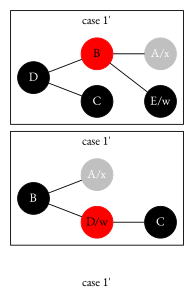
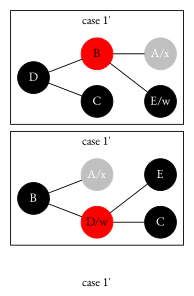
  graph {
    compound=true
    label="case 1'"
    rankdir=LR
    fontname="EB Garamond"
    node [color=black fontcolor=white shape=circle style=filled fontname="EB Garamond"]
    edge [fontname="EB Garamond"]
    n1 [label=B]
    n2 [color=red fixedsize=true label="D/w" fontcolor=""]
    n3 [color=grey fixedsize=true label="A/x"]
    n4 [label=C]
+   n5 [label=E]
    n6 [label=D]
    n7 [fixedsize=true label=C]
    n8 [color=red label=B fontcolor=""]
    n9 [fixedsize=true label="E/w"]
    n10 [color=grey fixedsize=true label="A/x"]
    subgraph cluster_1 {
      n1
      n2
      n3
      n4
+     n5
    }
    subgraph cluster_2 {
      n6
      n7
      n8
      n9
      n10
    }
    n1 -- n2
    n1 -- n3
    n2 -- n4
+   n2 -- n5
    n6 -- n7
    n6 -- n8
    n8 -- n9
    n8 -- n10
  }
